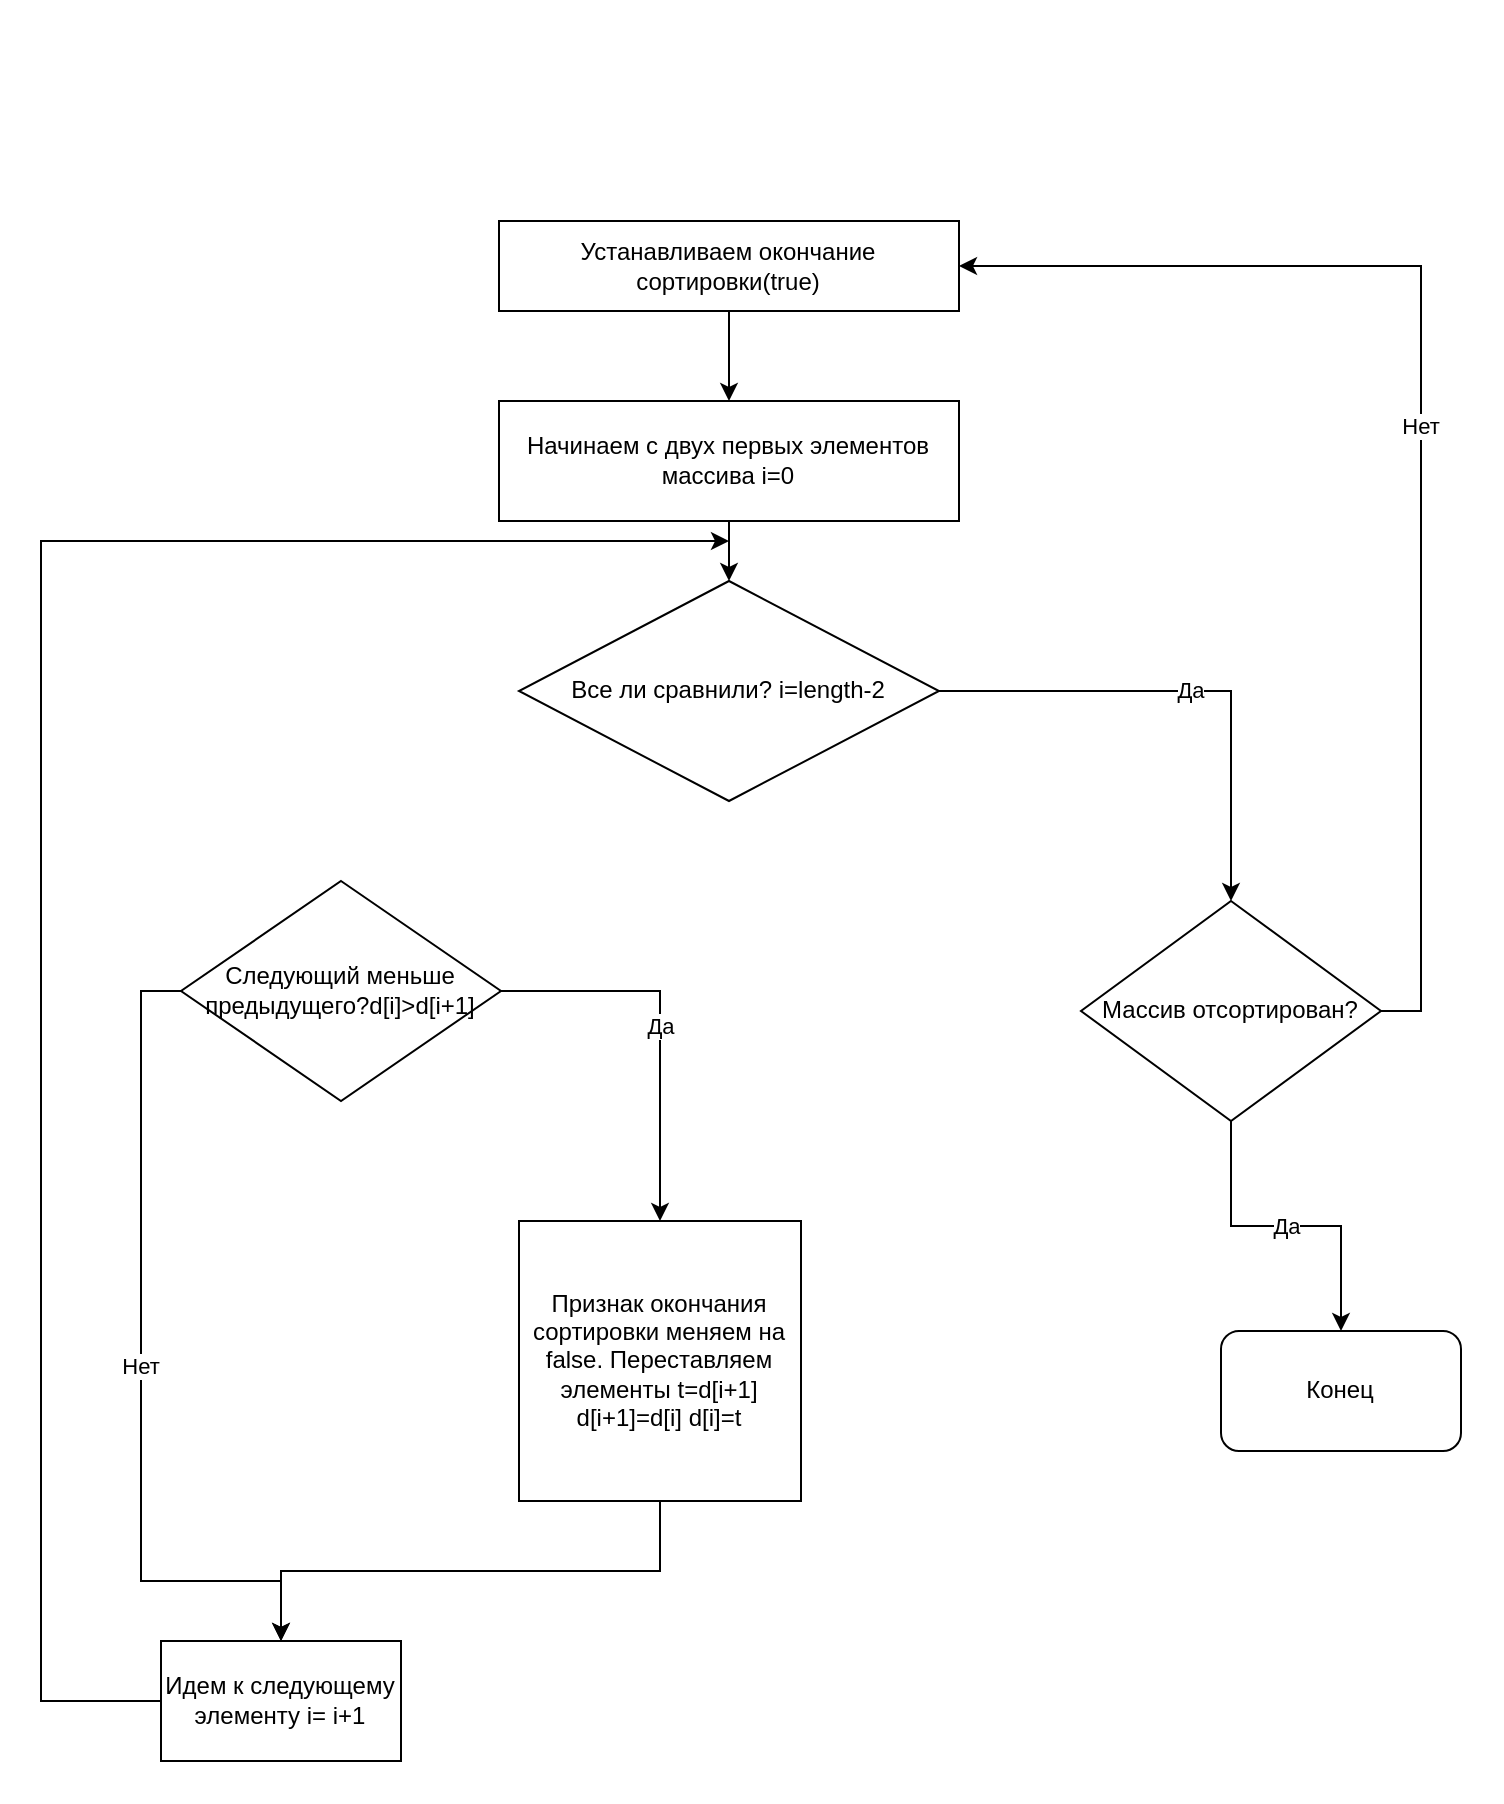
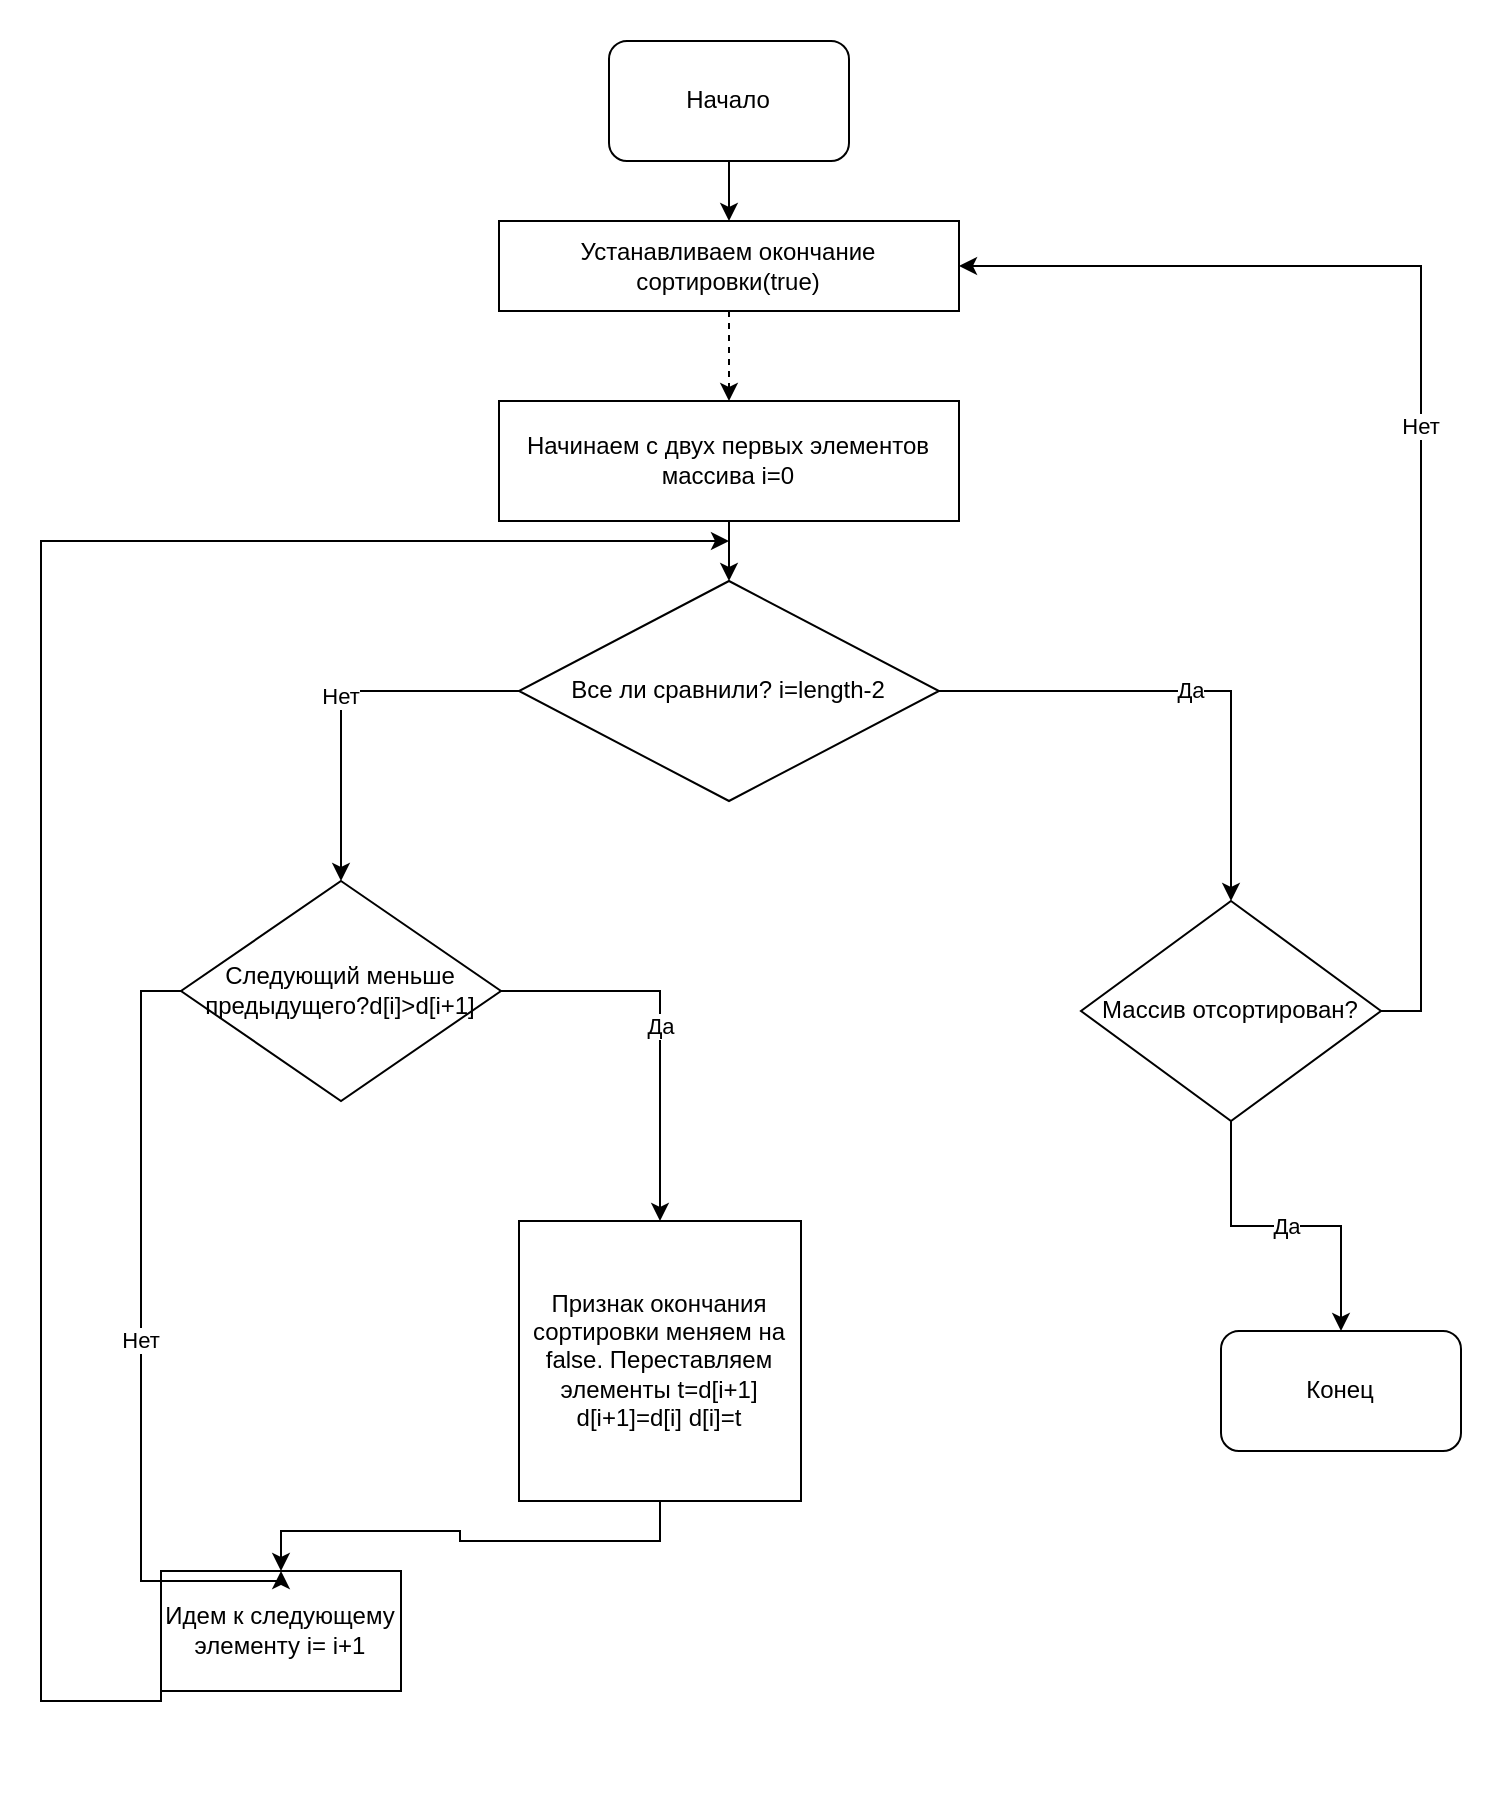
  <mxCell id="0" />
  <mxCell id="1" parent="0" />
- <mxCell id="2" style="edgeStyle=orthogonalEdgeStyle;rounded=0;orthogonalLoop=1;jettySize=auto;html=1;exitX=0.5;exitY=1;exitDx=0;exitDy=0;entryX=0.5;entryY=0;entryDx=0;entryDy=0;" edge="1" parent="1" source="3" target="7"><mxGeometry relative="1" as="geometry" /></mxCell>
+ <mxCell id="2" style="edgeStyle=orthogonalEdgeStyle;rounded=0;orthogonalLoop=1;jettySize=auto;html=1;exitX=0.5;exitY=1;exitDx=0;exitDy=0;entryX=0.5;entryY=0;entryDx=0;entryDy=0;dashed=1;" edge="1" parent="1" source="3" target="7"><mxGeometry relative="1" as="geometry" /></mxCell>
  <mxCell id="3" value="Устанавливаем окончание сортировки(true)" style="rounded=0;whiteSpace=wrap;html=1;" vertex="1" parent="1"><mxGeometry x="249" y="110" width="230" height="45" as="geometry" /></mxCell>
+ <mxCell id="4" style="edgeStyle=orthogonalEdgeStyle;rounded=0;orthogonalLoop=1;jettySize=auto;html=1;exitX=0.5;exitY=1;exitDx=0;exitDy=0;entryX=0.5;entryY=0;entryDx=0;entryDy=0;" edge="1" parent="1" source="5" target="3"><mxGeometry relative="1" as="geometry" /></mxCell>
+ <mxCell id="5" value="Начало" style="rounded=1;whiteSpace=wrap;html=1;" vertex="1" parent="1"><mxGeometry x="304" y="20" width="120" height="60" as="geometry" /></mxCell>
  <mxCell id="6" style="edgeStyle=orthogonalEdgeStyle;rounded=0;orthogonalLoop=1;jettySize=auto;html=1;exitX=0.5;exitY=1;exitDx=0;exitDy=0;entryX=0.5;entryY=0;entryDx=0;entryDy=0;" edge="1" parent="1" source="7" target="20"><mxGeometry relative="1" as="geometry" /></mxCell>
  <mxCell id="7" value="Начинаем с двух первых элементов массива i=0" style="rounded=0;whiteSpace=wrap;html=1;" vertex="1" parent="1"><mxGeometry x="249" y="200" width="230" height="60" as="geometry" /></mxCell>
  <mxCell id="8" style="edgeStyle=orthogonalEdgeStyle;rounded=0;orthogonalLoop=1;jettySize=auto;html=1;exitX=0;exitY=0.5;exitDx=0;exitDy=0;" edge="1" parent="1" source="9"><mxGeometry relative="1" as="geometry"><mxPoint x="364" y="270" as="targetPoint" /><Array as="points"><mxPoint x="20" y="850" /><mxPoint x="20" y="270" /></Array></mxGeometry></mxCell>
- <mxCell id="9" value="Идем к следующему элементу i= i+1" style="rounded=0;whiteSpace=wrap;html=1;" vertex="1" parent="1"><mxGeometry x="80" y="820" width="120" height="60" as="geometry" /></mxCell>
+ <mxCell id="9" value="Идем к следующему элементу i= i+1" style="rounded=0;whiteSpace=wrap;html=1;" vertex="1" parent="1"><mxGeometry x="80" y="785" width="120" height="60" as="geometry" /></mxCell>
  <mxCell id="10" style="edgeStyle=orthogonalEdgeStyle;rounded=0;orthogonalLoop=1;jettySize=auto;html=1;exitX=0.5;exitY=1;exitDx=0;exitDy=0;entryX=0.5;entryY=0;entryDx=0;entryDy=0;" edge="1" parent="1" source="11" target="9"><mxGeometry relative="1" as="geometry" /></mxCell>
  <mxCell id="11" value="Признак окончания сортировки меняем на false. Переставляем элементы t=d[i+1] d[i+1]=d[i] d[i]=t" style="rounded=0;whiteSpace=wrap;html=1;" vertex="1" parent="1"><mxGeometry x="259" y="610" width="141" height="140" as="geometry" /></mxCell>
  <mxCell id="12" value="Нет" style="edgeStyle=orthogonalEdgeStyle;rounded=0;orthogonalLoop=1;jettySize=auto;html=1;exitX=1;exitY=0.5;exitDx=0;exitDy=0;entryX=1;entryY=0.5;entryDx=0;entryDy=0;" edge="1" parent="1" source="14" target="3"><mxGeometry relative="1" as="geometry"><mxPoint x="690" y="258.667" as="targetPoint" /></mxGeometry></mxCell>
  <mxCell id="13" value="Да" style="edgeStyle=orthogonalEdgeStyle;rounded=0;orthogonalLoop=1;jettySize=auto;html=1;exitX=0.5;exitY=1;exitDx=0;exitDy=0;entryX=0.5;entryY=0;entryDx=0;entryDy=0;" edge="1" parent="1" source="14" target="21"><mxGeometry relative="1" as="geometry" /></mxCell>
  <mxCell id="14" value="Массив отсортирован?" style="rhombus;whiteSpace=wrap;html=1;" vertex="1" parent="1"><mxGeometry x="540" y="450" width="150" height="110" as="geometry" /></mxCell>
  <mxCell id="15" value="Да" style="edgeStyle=orthogonalEdgeStyle;rounded=0;orthogonalLoop=1;jettySize=auto;html=1;exitX=1;exitY=0.5;exitDx=0;exitDy=0;entryX=0.5;entryY=0;entryDx=0;entryDy=0;" edge="1" parent="1" source="17" target="11"><mxGeometry relative="1" as="geometry" /></mxCell>
  <mxCell id="16" value="Нет" style="edgeStyle=orthogonalEdgeStyle;rounded=0;orthogonalLoop=1;jettySize=auto;html=1;exitX=0;exitY=0.5;exitDx=0;exitDy=0;entryX=0.5;entryY=0;entryDx=0;entryDy=0;" edge="1" parent="1" source="17" target="9"><mxGeometry relative="1" as="geometry"><Array as="points"><mxPoint x="70" y="495" /><mxPoint x="70" y="790" /><mxPoint x="140" y="790" /></Array></mxGeometry></mxCell>
  <mxCell id="17" value="Следующий меньше предыдущего?d[i]&gt;d[i+1]" style="rhombus;whiteSpace=wrap;html=1;" vertex="1" parent="1"><mxGeometry x="90" y="440" width="160" height="110" as="geometry" /></mxCell>
+ <mxCell id="18" value="Нет" style="edgeStyle=orthogonalEdgeStyle;rounded=0;orthogonalLoop=1;jettySize=auto;html=1;exitX=0;exitY=0.5;exitDx=0;exitDy=0;entryX=0.5;entryY=0;entryDx=0;entryDy=0;" edge="1" parent="1" source="20" target="17"><mxGeometry relative="1" as="geometry" /></mxCell>
  <mxCell id="19" value="Да" style="edgeStyle=orthogonalEdgeStyle;rounded=0;orthogonalLoop=1;jettySize=auto;html=1;exitX=1;exitY=0.5;exitDx=0;exitDy=0;entryX=0.5;entryY=0;entryDx=0;entryDy=0;" edge="1" parent="1" source="20" target="14"><mxGeometry relative="1" as="geometry" /></mxCell>
  <mxCell id="20" value="Все ли сравнили? i=length-2" style="rhombus;whiteSpace=wrap;html=1;" vertex="1" parent="1"><mxGeometry x="259" y="290" width="210" height="110" as="geometry" /></mxCell>
  <mxCell id="21" value="Конец" style="rounded=1;whiteSpace=wrap;html=1;" vertex="1" parent="1"><mxGeometry x="610" y="665" width="120" height="60" as="geometry" /></mxCell>
